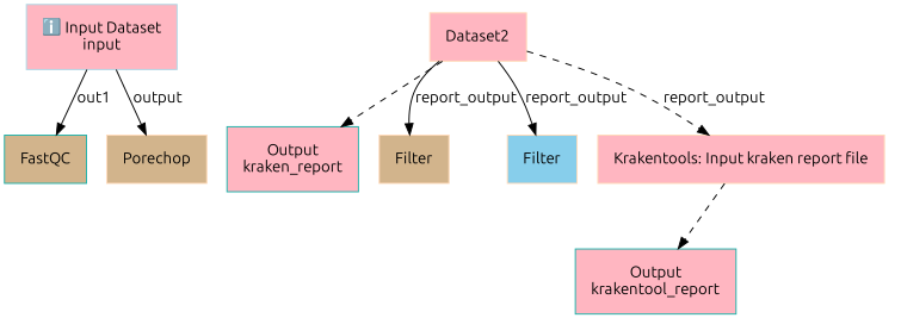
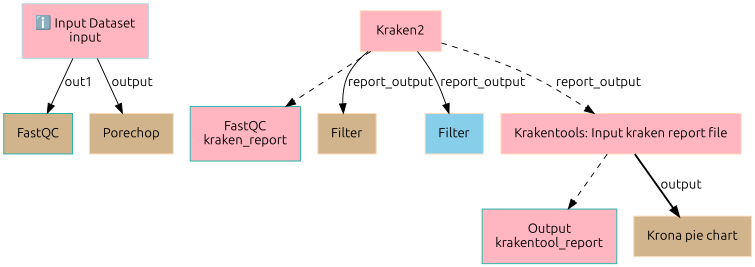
  digraph {
    fontname=Ubuntu
    node [color=peachpuff fillcolor=lightpink fontname=Ubuntu margin="0.2,0.2" shape=box style=filled]
    edge [fontname=Ubuntu style=solid]
    n1 [color=lightblue label="ℹ️ Input Dataset\ninput"]
    n2 [color=lightseagreen fillcolor=tan label=FastQC]
    n3 [fillcolor=tan label=Porechop]
-   n4 [label=Dataset2]
-   n5 [color=lightseagreen label="Output\nkraken_report"]
+   n4 [label=Kraken2]
+   n5 [color=lightseagreen label="FastQC\nkraken_report"]
    n6 [fillcolor=tan label=Filter]
    n7 [fillcolor=skyblue label=Filter]
    n8 [label="Krakentools: Input kraken report file"]
    n9 [color=lightseagreen label="Output\nkrakentool_report"]
+   n10 [fillcolor=tan label="Krona pie chart"]
    n1 -> n2 [label=out1]
    n1 -> n3 [label=output]
    n4 -> n5 [style=dashed]
    n4 -> n6 [label=report_output]
    n4 -> n7 [label=report_output]
    n4 -> n8 [label=report_output style=dashed]
    n8 -> n9 [style=dashed]
+   n8 -> n10 [label=output style=bold]
  }
